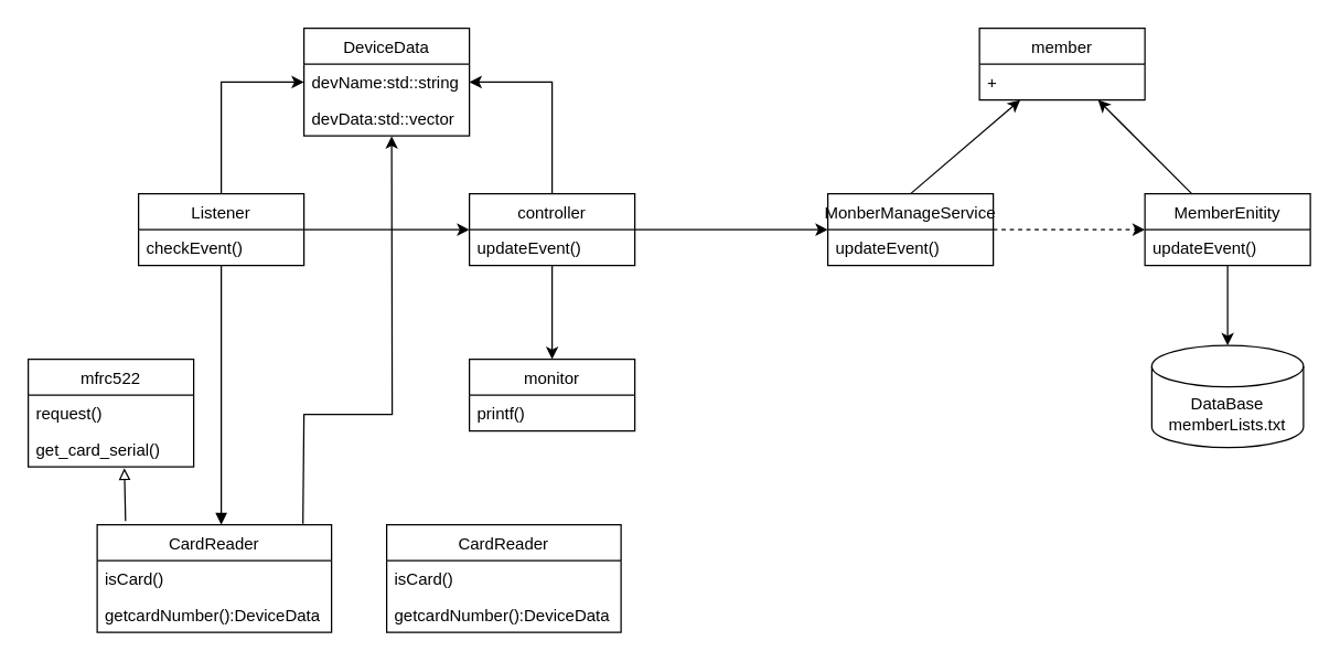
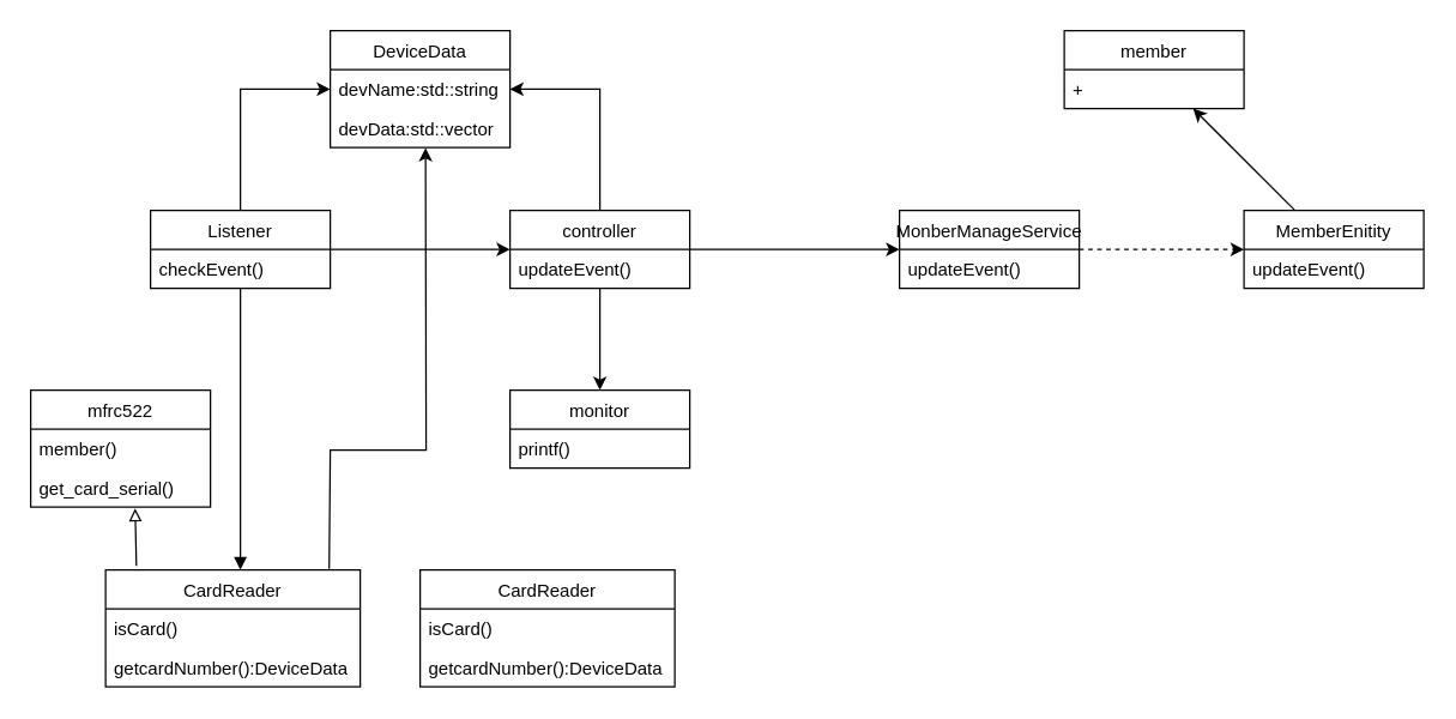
  <mxCell id="0" />
  <mxCell id="1" parent="0" />
  <mxCell id="2" value="mfrc522" style="swimlane;fontStyle=0;childLayout=stackLayout;horizontal=1;startSize=26;fillColor=none;horizontalStack=0;resizeParent=1;resizeParentMax=0;resizeLast=0;collapsible=1;marginBottom=0;" parent="1" vertex="1"><mxGeometry x="20" y="260" width="120" height="78" as="geometry" /></mxCell>
- <mxCell id="3" value="request()" style="text;strokeColor=none;fillColor=none;align=left;verticalAlign=top;spacingLeft=4;spacingRight=4;overflow=hidden;rotatable=0;points=[[0,0.5],[1,0.5]];portConstraint=eastwest;" parent="2" vertex="1"><mxGeometry y="26" width="120" height="26" as="geometry" /></mxCell>
+ <mxCell id="3" value="member()" style="text;strokeColor=none;fillColor=none;align=left;verticalAlign=top;spacingLeft=4;spacingRight=4;overflow=hidden;rotatable=0;points=[[0,0.5],[1,0.5]];portConstraint=eastwest;" parent="2" vertex="1"><mxGeometry y="26" width="120" height="26" as="geometry" /></mxCell>
  <mxCell id="4" value="get_card_serial()" style="text;strokeColor=none;fillColor=none;align=left;verticalAlign=top;spacingLeft=4;spacingRight=4;overflow=hidden;rotatable=0;points=[[0,0.5],[1,0.5]];portConstraint=eastwest;" parent="2" vertex="1"><mxGeometry y="52" width="120" height="26" as="geometry" /></mxCell>
  <mxCell id="5" style="edgeStyle=none;html=1;entryX=0;entryY=0.5;entryDx=0;entryDy=0;exitX=1;exitY=0.5;exitDx=0;exitDy=0;" parent="1" source="8" target="15" edge="1"><mxGeometry relative="1" as="geometry"><mxPoint x="260" y="166" as="sourcePoint" /></mxGeometry></mxCell>
  <mxCell id="6" style="edgeStyle=none;html=1;exitX=0.5;exitY=0;exitDx=0;exitDy=0;entryX=0;entryY=0.5;entryDx=0;entryDy=0;rounded=0;" parent="1" source="8" target="18" edge="1"><mxGeometry relative="1" as="geometry"><mxPoint x="135" y="60" as="targetPoint" /><Array as="points"><mxPoint x="160" y="59" /></Array></mxGeometry></mxCell>
  <mxCell id="7" style="edgeStyle=none;rounded=0;html=1;endArrow=block;endFill=1;" parent="1" source="9" edge="1"><mxGeometry relative="1" as="geometry"><mxPoint x="160" y="380" as="targetPoint" /></mxGeometry></mxCell>
  <mxCell id="8" value="Listener" style="swimlane;fontStyle=0;childLayout=stackLayout;horizontal=1;startSize=26;fillColor=none;horizontalStack=0;resizeParent=1;resizeParentMax=0;resizeLast=0;collapsible=1;marginBottom=0;" parent="1" vertex="1"><mxGeometry x="100" y="140" width="120" height="52" as="geometry" /></mxCell>
  <mxCell id="9" value="checkEvent()" style="text;strokeColor=none;fillColor=none;align=left;verticalAlign=top;spacingLeft=4;spacingRight=4;overflow=hidden;rotatable=0;points=[[0,0.5],[1,0.5]];portConstraint=eastwest;" parent="8" vertex="1"><mxGeometry y="26" width="120" height="26" as="geometry" /></mxCell>
  <mxCell id="10" value="monitor" style="swimlane;fontStyle=0;childLayout=stackLayout;horizontal=1;startSize=26;fillColor=none;horizontalStack=0;resizeParent=1;resizeParentMax=0;resizeLast=0;collapsible=1;marginBottom=0;" parent="1" vertex="1"><mxGeometry x="340" y="260" width="120" height="52" as="geometry" /></mxCell>
  <mxCell id="11" value="printf()" style="text;strokeColor=none;fillColor=none;align=left;verticalAlign=top;spacingLeft=4;spacingRight=4;overflow=hidden;rotatable=0;points=[[0,0.5],[1,0.5]];portConstraint=eastwest;" parent="10" vertex="1"><mxGeometry y="26" width="120" height="26" as="geometry" /></mxCell>
  <mxCell id="12" style="edgeStyle=none;html=1;entryX=0.5;entryY=0;entryDx=0;entryDy=0;" parent="1" source="15" target="10" edge="1"><mxGeometry relative="1" as="geometry" /></mxCell>
  <mxCell id="13" style="edgeStyle=none;html=1;exitX=0.5;exitY=0;exitDx=0;exitDy=0;entryX=1;entryY=0.5;entryDx=0;entryDy=0;rounded=0;" parent="1" source="15" target="18" edge="1"><mxGeometry relative="1" as="geometry"><Array as="points"><mxPoint x="400" y="59" /></Array></mxGeometry></mxCell>
  <mxCell id="14" style="edgeStyle=none;html=1;entryX=0;entryY=0.5;entryDx=0;entryDy=0;exitX=1;exitY=0.5;exitDx=0;exitDy=0;" parent="1" source="15" target="28" edge="1"><mxGeometry relative="1" as="geometry" /></mxCell>
  <mxCell id="15" value="controller" style="swimlane;fontStyle=0;childLayout=stackLayout;horizontal=1;startSize=26;fillColor=none;horizontalStack=0;resizeParent=1;resizeParentMax=0;resizeLast=0;collapsible=1;marginBottom=0;" parent="1" vertex="1"><mxGeometry x="340" y="140" width="120" height="52" as="geometry" /></mxCell>
  <mxCell id="16" value="updateEvent()" style="text;strokeColor=none;fillColor=none;align=left;verticalAlign=top;spacingLeft=4;spacingRight=4;overflow=hidden;rotatable=0;points=[[0,0.5],[1,0.5]];portConstraint=eastwest;" parent="15" vertex="1"><mxGeometry y="26" width="120" height="26" as="geometry" /></mxCell>
  <mxCell id="17" value="DeviceData" style="swimlane;fontStyle=0;childLayout=stackLayout;horizontal=1;startSize=26;fillColor=none;horizontalStack=0;resizeParent=1;resizeParentMax=0;resizeLast=0;collapsible=1;marginBottom=0;" parent="1" vertex="1"><mxGeometry x="220" y="20" width="120" height="78" as="geometry" /></mxCell>
  <mxCell id="18" value="devName:std::string" style="text;strokeColor=none;fillColor=none;align=left;verticalAlign=top;spacingLeft=4;spacingRight=4;overflow=hidden;rotatable=0;points=[[0,0.5],[1,0.5]];portConstraint=eastwest;" parent="17" vertex="1"><mxGeometry y="26" width="120" height="26" as="geometry" /></mxCell>
  <mxCell id="19" value="devData:std::vector" style="text;strokeColor=none;fillColor=none;align=left;verticalAlign=top;spacingLeft=4;spacingRight=4;overflow=hidden;rotatable=0;points=[[0,0.5],[1,0.5]];portConstraint=eastwest;" parent="17" vertex="1"><mxGeometry y="52" width="120" height="26" as="geometry" /></mxCell>
  <mxCell id="20" style="edgeStyle=none;html=1;exitX=0.121;exitY=-0.034;exitDx=0;exitDy=0;endArrow=block;endFill=0;entryX=0.581;entryY=1.037;entryDx=0;entryDy=0;entryPerimeter=0;exitPerimeter=0;" parent="1" source="22" target="4" edge="1"><mxGeometry relative="1" as="geometry"><mxPoint x="80" y="360" as="targetPoint" /></mxGeometry></mxCell>
  <mxCell id="21" style="edgeStyle=none;html=1;exitX=0.878;exitY=-0.009;exitDx=0;exitDy=0;entryX=0.53;entryY=1.008;entryDx=0;entryDy=0;entryPerimeter=0;exitPerimeter=0;rounded=0;" parent="1" source="22" target="19" edge="1"><mxGeometry relative="1" as="geometry"><Array as="points"><mxPoint x="220" y="300" /><mxPoint x="284" y="300" /></Array></mxGeometry></mxCell>
  <mxCell id="22" value="CardReader" style="swimlane;fontStyle=0;childLayout=stackLayout;horizontal=1;startSize=26;fillColor=none;horizontalStack=0;resizeParent=1;resizeParentMax=0;resizeLast=0;collapsible=1;marginBottom=0;" parent="1" vertex="1"><mxGeometry x="70" y="380" width="170" height="78" as="geometry" /></mxCell>
  <mxCell id="23" value="isCard()" style="text;strokeColor=none;fillColor=none;align=left;verticalAlign=top;spacingLeft=4;spacingRight=4;overflow=hidden;rotatable=0;points=[[0,0.5],[1,0.5]];portConstraint=eastwest;" parent="22" vertex="1"><mxGeometry y="26" width="170" height="26" as="geometry" /></mxCell>
  <mxCell id="24" value="getcardNumber():DeviceData" style="text;strokeColor=none;fillColor=none;align=left;verticalAlign=top;spacingLeft=4;spacingRight=4;overflow=hidden;rotatable=0;points=[[0,0.5],[1,0.5]];portConstraint=eastwest;" parent="22" vertex="1"><mxGeometry y="52" width="170" height="26" as="geometry" /></mxCell>
- <mxCell id="25" value="DataBase&lt;br&gt;memberLists.txt" style="shape=cylinder3;whiteSpace=wrap;html=1;boundedLbl=1;backgroundOutline=1;size=15;" parent="1" vertex="1"><mxGeometry x="835" y="250" width="110" height="74" as="geometry" /></mxCell>
- <mxCell id="26" style="edgeStyle=none;html=1;exitX=0.5;exitY=0;exitDx=0;exitDy=0;" edge="1" parent="1" source="28" target="30"><mxGeometry relative="1" as="geometry" /></mxCell>
  <mxCell id="27" style="edgeStyle=none;html=1;exitX=1;exitY=0.5;exitDx=0;exitDy=0;dashed=1;" edge="1" parent="1" source="28" target="34"><mxGeometry relative="1" as="geometry" /></mxCell>
  <mxCell id="28" value="MonberManageService" style="swimlane;fontStyle=0;childLayout=stackLayout;horizontal=1;startSize=26;fillColor=none;horizontalStack=0;resizeParent=1;resizeParentMax=0;resizeLast=0;collapsible=1;marginBottom=0;" parent="1" vertex="1"><mxGeometry x="600" y="140" width="120" height="52" as="geometry" /></mxCell>
  <mxCell id="29" value="updateEvent()" style="text;strokeColor=none;fillColor=none;align=left;verticalAlign=top;spacingLeft=4;spacingRight=4;overflow=hidden;rotatable=0;points=[[0,0.5],[1,0.5]];portConstraint=eastwest;" parent="28" vertex="1"><mxGeometry y="26" width="120" height="26" as="geometry" /></mxCell>
  <mxCell id="30" value="member" style="swimlane;fontStyle=0;childLayout=stackLayout;horizontal=1;startSize=26;fillColor=none;horizontalStack=0;resizeParent=1;resizeParentMax=0;resizeLast=0;collapsible=1;marginBottom=0;" parent="1" vertex="1"><mxGeometry x="710" y="20" width="120" height="52" as="geometry"><mxRectangle x="1610" y="170" width="160" height="26" as="alternateBounds" /></mxGeometry></mxCell>
  <mxCell id="31" value="+    " style="text;strokeColor=none;fillColor=none;align=left;verticalAlign=top;spacingLeft=4;spacingRight=4;overflow=hidden;rotatable=0;points=[[0,0.5],[1,0.5]];portConstraint=eastwest;" parent="30" vertex="1"><mxGeometry y="26" width="120" height="26" as="geometry" /></mxCell>
  <mxCell id="32" style="edgeStyle=none;html=1;" edge="1" parent="1" source="34" target="30"><mxGeometry relative="1" as="geometry" /></mxCell>
- <mxCell id="33" style="edgeStyle=none;html=1;entryX=0.5;entryY=0;entryDx=0;entryDy=0;entryPerimeter=0;" edge="1" parent="1" source="34" target="25"><mxGeometry relative="1" as="geometry" /></mxCell>
  <mxCell id="34" value="MemberEnitity" style="swimlane;fontStyle=0;childLayout=stackLayout;horizontal=1;startSize=26;fillColor=none;horizontalStack=0;resizeParent=1;resizeParentMax=0;resizeLast=0;collapsible=1;marginBottom=0;" parent="1" vertex="1"><mxGeometry x="830" y="140" width="120" height="52" as="geometry" /></mxCell>
  <mxCell id="35" value="updateEvent()" style="text;strokeColor=none;fillColor=none;align=left;verticalAlign=top;spacingLeft=4;spacingRight=4;overflow=hidden;rotatable=0;points=[[0,0.5],[1,0.5]];portConstraint=eastwest;" parent="34" vertex="1"><mxGeometry y="26" width="120" height="26" as="geometry" /></mxCell>
  <mxCell id="36" value="CardReader" style="swimlane;fontStyle=0;childLayout=stackLayout;horizontal=1;startSize=26;fillColor=none;horizontalStack=0;resizeParent=1;resizeParentMax=0;resizeLast=0;collapsible=1;marginBottom=0;" parent="1" vertex="1"><mxGeometry x="280" y="380" width="170" height="78" as="geometry" /></mxCell>
  <mxCell id="37" value="isCard()" style="text;strokeColor=none;fillColor=none;align=left;verticalAlign=top;spacingLeft=4;spacingRight=4;overflow=hidden;rotatable=0;points=[[0,0.5],[1,0.5]];portConstraint=eastwest;" parent="36" vertex="1"><mxGeometry y="26" width="170" height="26" as="geometry" /></mxCell>
  <mxCell id="38" value="getcardNumber():DeviceData" style="text;strokeColor=none;fillColor=none;align=left;verticalAlign=top;spacingLeft=4;spacingRight=4;overflow=hidden;rotatable=0;points=[[0,0.5],[1,0.5]];portConstraint=eastwest;" parent="36" vertex="1"><mxGeometry y="52" width="170" height="26" as="geometry" /></mxCell>
